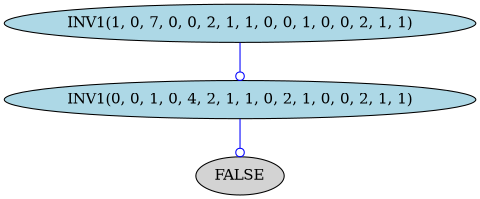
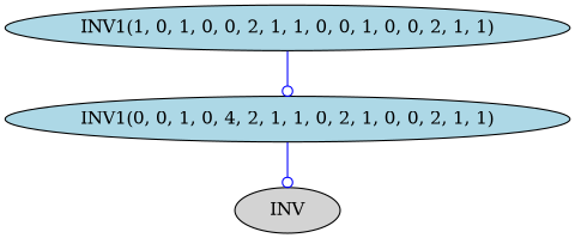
  digraph {
    node [fillcolor=lightblue style=filled]
    edge [arrowhead=odot color=blue]
-   n1 [fillcolor=lightgrey label=FALSE]
+   n1 [fillcolor=lightgrey label=INV]
    n2 [label="INV1(0, 0, 1, 0, 4, 2, 1, 1, 0, 2, 1, 0, 0, 2, 1, 1)"]
-   n3 [label="INV1(1, 0, 7, 0, 0, 2, 1, 1, 0, 0, 1, 0, 0, 2, 1, 1)"]
+   n3 [label="INV1(1, 0, 1, 0, 0, 2, 1, 1, 0, 0, 1, 0, 0, 2, 1, 1)"]
    n2 -> n1
    n3 -> n2
  }
